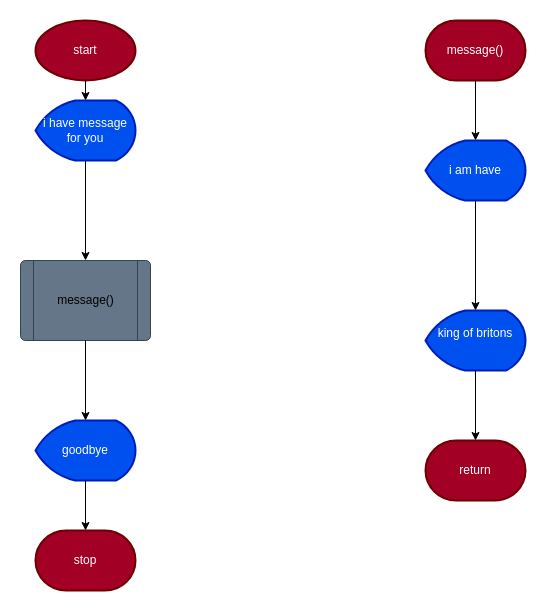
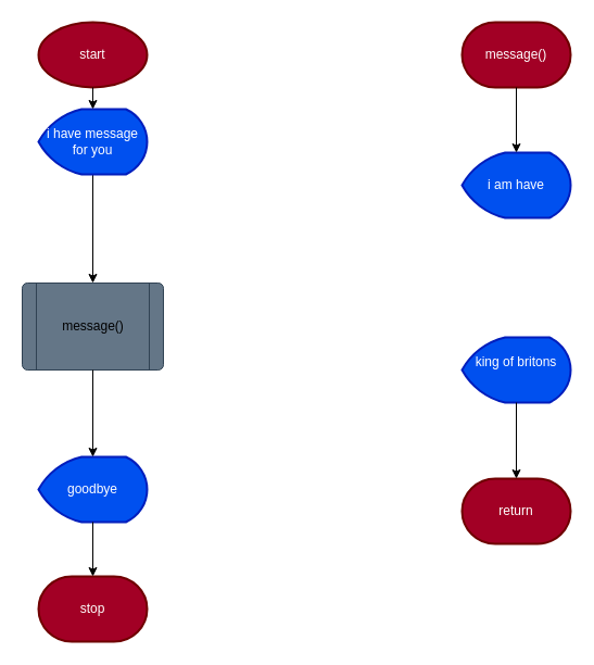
  <mxCell id="0" />
  <mxCell id="1" parent="0" />
  <mxCell id="2" value="start" style="strokeWidth=2;html=1;shape=mxgraph.flowchart.start_1;whiteSpace=wrap;fillColor=#a20025;fontColor=#ffffff;strokeColor=#6F0000;" vertex="1" parent="1"><mxGeometry x="35" y="20" width="100" height="60" as="geometry" /></mxCell>
  <mxCell id="3" value="message()" style="strokeWidth=2;html=1;shape=mxgraph.flowchart.terminator;whiteSpace=wrap;fillColor=#a20025;fontColor=#ffffff;strokeColor=#6F0000;" vertex="1" parent="1"><mxGeometry x="425" y="20" width="100" height="60" as="geometry" /></mxCell>
  <mxCell id="4" value="return" style="strokeWidth=2;html=1;shape=mxgraph.flowchart.terminator;whiteSpace=wrap;fillColor=#a20025;fontColor=#ffffff;strokeColor=#6F0000;" vertex="1" parent="1"><mxGeometry x="425" y="440" width="100" height="60" as="geometry" /></mxCell>
  <mxCell id="5" value="stop" style="strokeWidth=2;html=1;shape=mxgraph.flowchart.terminator;whiteSpace=wrap;fillColor=#a20025;fontColor=#ffffff;strokeColor=#6F0000;" vertex="1" parent="1"><mxGeometry x="35" y="530" width="100" height="60" as="geometry" /></mxCell>
  <mxCell id="6" value="king of britons&lt;div&gt;&lt;br&gt;&lt;/div&gt;" style="strokeWidth=2;html=1;shape=mxgraph.flowchart.display;whiteSpace=wrap;fillColor=#0050ef;fontColor=#ffffff;strokeColor=#001DBC;" vertex="1" parent="1"><mxGeometry x="425" y="310" width="100" height="60" as="geometry" /></mxCell>
  <mxCell id="7" value="goodbye" style="strokeWidth=2;html=1;shape=mxgraph.flowchart.display;whiteSpace=wrap;fillColor=#0050ef;fontColor=#ffffff;strokeColor=#001DBC;" vertex="1" parent="1"><mxGeometry x="35" y="420" width="100" height="60" as="geometry" /></mxCell>
  <mxCell id="8" style="edgeStyle=none;html=1;entryX=0.5;entryY=0;entryDx=0;entryDy=0;" edge="1" parent="1" source="9" target="12"><mxGeometry relative="1" as="geometry" /></mxCell>
  <mxCell id="9" value="i have message for you" style="strokeWidth=2;html=1;shape=mxgraph.flowchart.display;whiteSpace=wrap;fillColor=#0050ef;fontColor=#ffffff;strokeColor=#001DBC;" vertex="1" parent="1"><mxGeometry x="35" y="100" width="100" height="60" as="geometry" /></mxCell>
- <mxCell id="10" style="edgeStyle=none;html=1;" edge="1" parent="1" source="11" target="6"><mxGeometry relative="1" as="geometry" /></mxCell>
  <mxCell id="11" value="i am have" style="strokeWidth=2;html=1;shape=mxgraph.flowchart.display;whiteSpace=wrap;fillColor=#0050ef;fontColor=#ffffff;strokeColor=#001DBC;" vertex="1" parent="1"><mxGeometry x="425" y="140" width="100" height="60" as="geometry" /></mxCell>
  <mxCell id="12" value="" style="verticalLabelPosition=bottom;verticalAlign=top;html=1;shape=process;whiteSpace=wrap;rounded=1;size=0.1;arcSize=6;fillColor=#647687;fontColor=#ffffff;strokeColor=#314354;" vertex="1" parent="1"><mxGeometry x="20" y="260" width="130" height="80" as="geometry" /></mxCell>
  <mxCell id="13" style="edgeStyle=none;html=1;entryX=0.5;entryY=0;entryDx=0;entryDy=0;entryPerimeter=0;" edge="1" parent="1" source="2" target="9"><mxGeometry relative="1" as="geometry" /></mxCell>
  <mxCell id="14" style="edgeStyle=none;html=1;entryX=0.5;entryY=0;entryDx=0;entryDy=0;entryPerimeter=0;" edge="1" parent="1" source="12" target="7"><mxGeometry relative="1" as="geometry" /></mxCell>
  <mxCell id="15" style="edgeStyle=none;html=1;entryX=0.5;entryY=0;entryDx=0;entryDy=0;entryPerimeter=0;" edge="1" parent="1" source="7" target="5"><mxGeometry relative="1" as="geometry" /></mxCell>
  <mxCell id="16" style="edgeStyle=none;html=1;entryX=0.5;entryY=0;entryDx=0;entryDy=0;entryPerimeter=0;" edge="1" parent="1" source="6" target="4"><mxGeometry relative="1" as="geometry" /></mxCell>
  <mxCell id="17" style="edgeStyle=none;html=1;entryX=0.5;entryY=0;entryDx=0;entryDy=0;entryPerimeter=0;" edge="1" parent="1" source="3" target="11"><mxGeometry relative="1" as="geometry" /></mxCell>
  <mxCell id="18" value="message()" style="text;html=1;align=center;verticalAlign=middle;resizable=0;points=[];autosize=1;strokeColor=none;fillColor=none;" vertex="1" parent="1"><mxGeometry x="45" y="285" width="80" height="30" as="geometry" /></mxCell>
